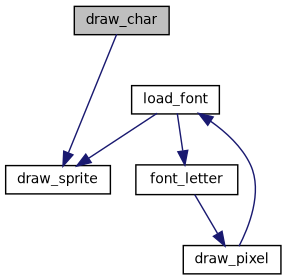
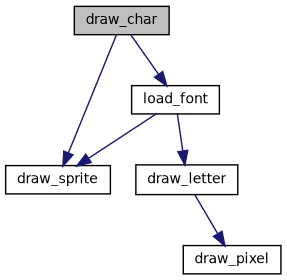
  digraph {
    fontname="DejaVu Sans"
    rankdir=TB
    node [color=black fillcolor=white fontname="DejaVu Sans" fontsize=10 shape=record style=filled]
    edge [color=midnightblue fontname="DejaVu Sans" fontsize=10 labelfontname=Helvetica labelfontsize=10 style=solid]
    n1 [fillcolor=grey75 fontcolor=black height=0.2 label=draw_char width=0.4]
    n2 [height=0.2 label=draw_sprite width=0.4]
    n3 [height=0.2 label=load_font width=0.4]
-   n4 [height=0.2 label=font_letter width=0.4]
+   n4 [height=0.2 label=draw_letter width=0.4]
    n5 [height=0.2 label=draw_pixel width=0.4]
    n1 -> n2
-   n5 -> n3
+   n1 -> n3
    n3 -> n2
    n3 -> n4
    n4 -> n5
  }
